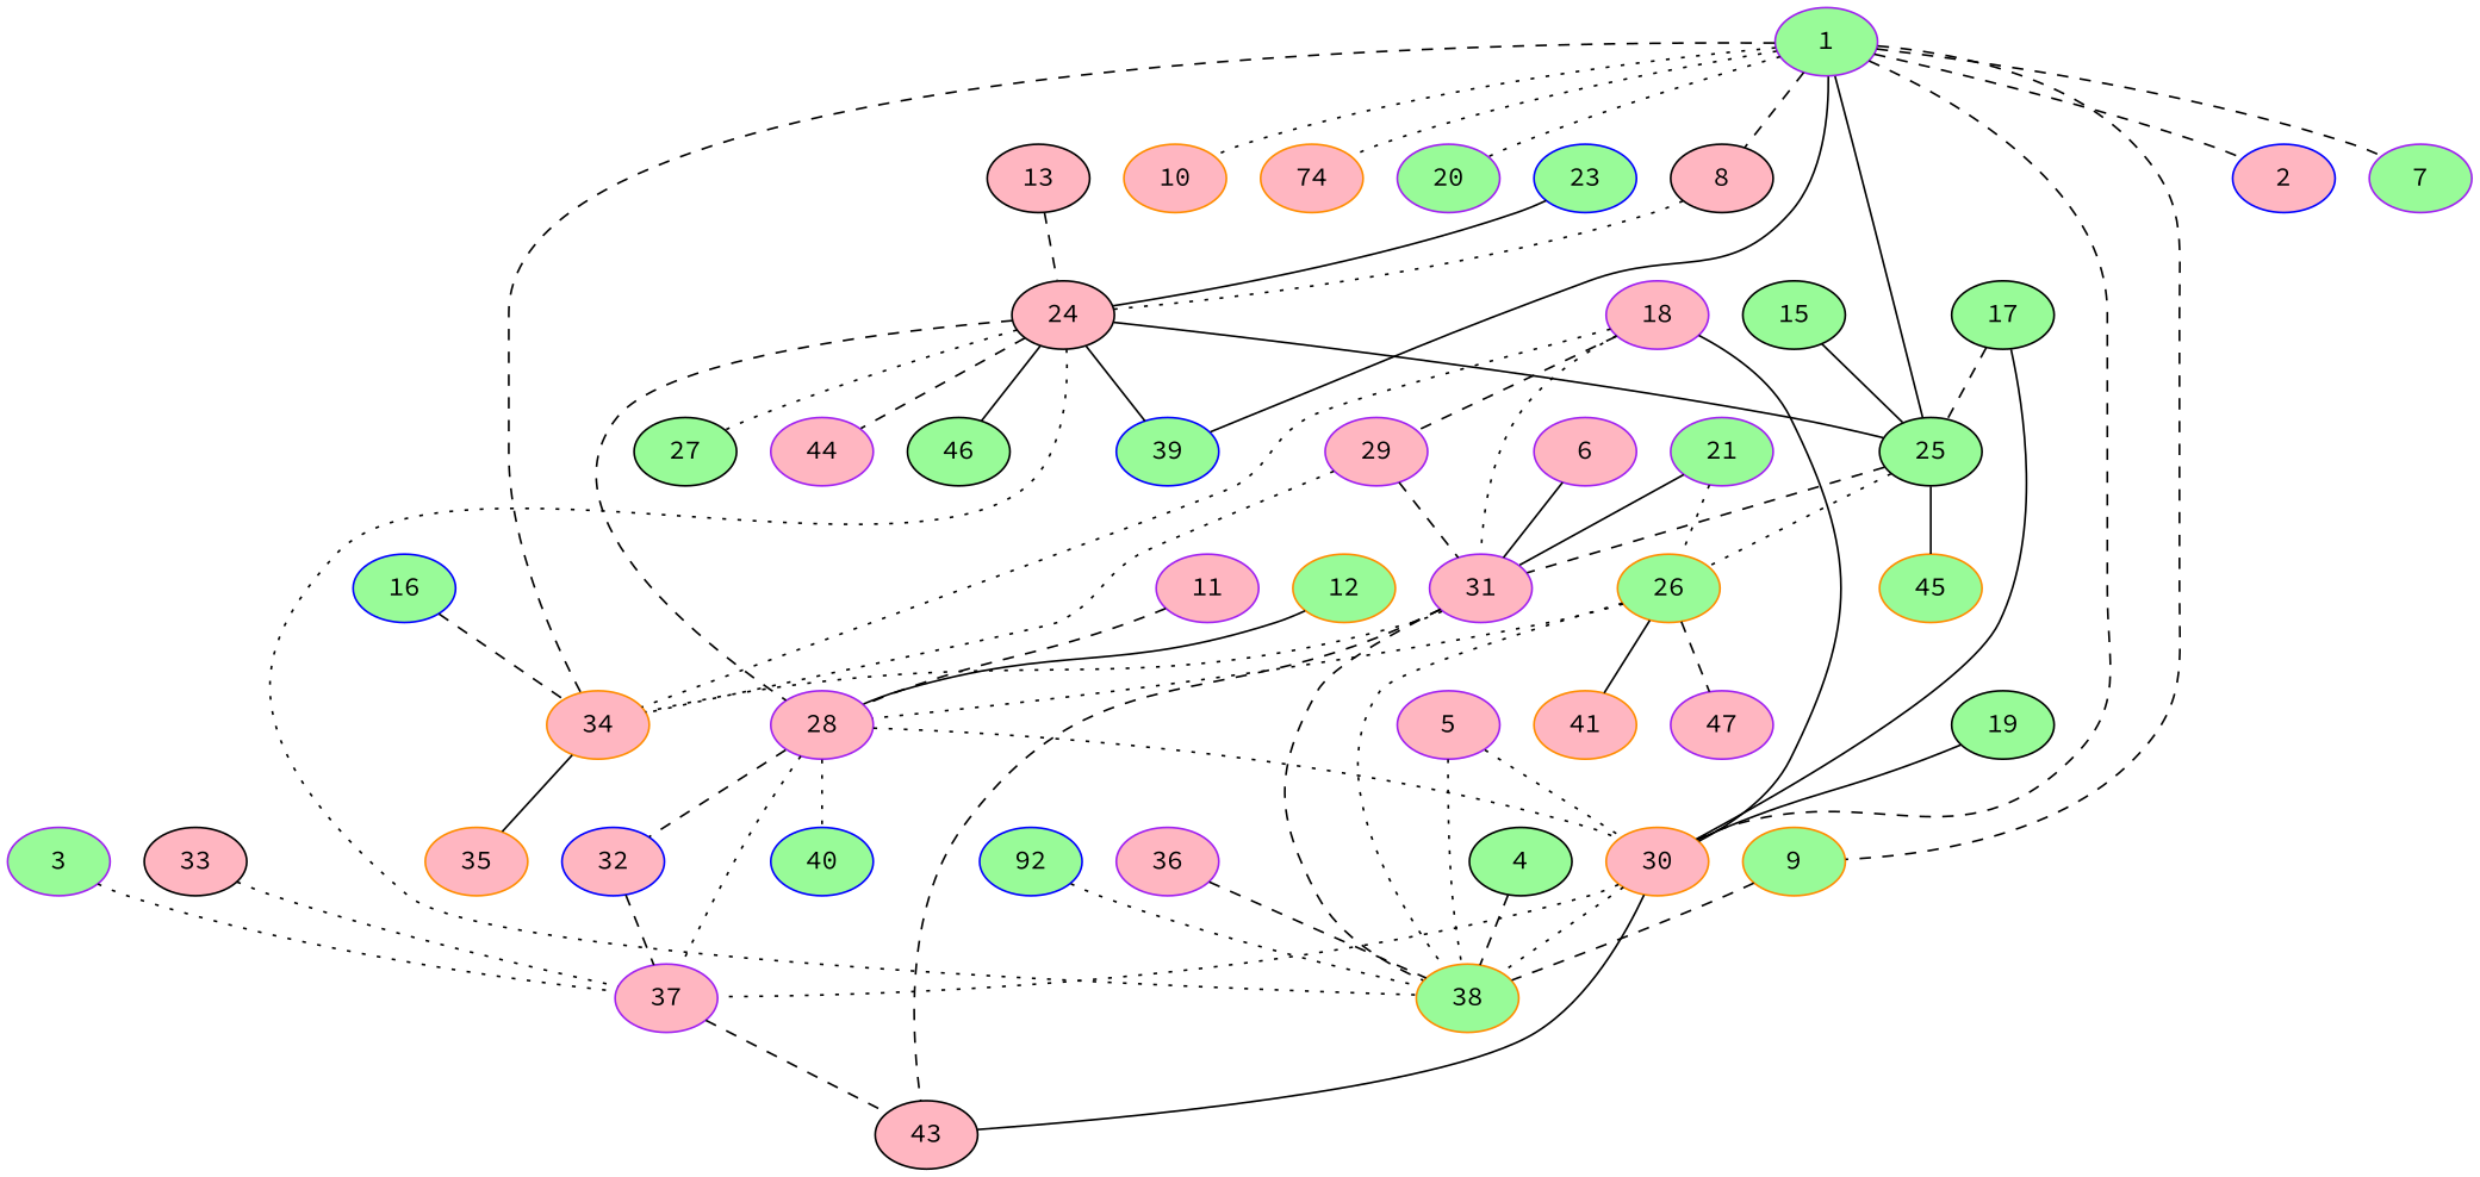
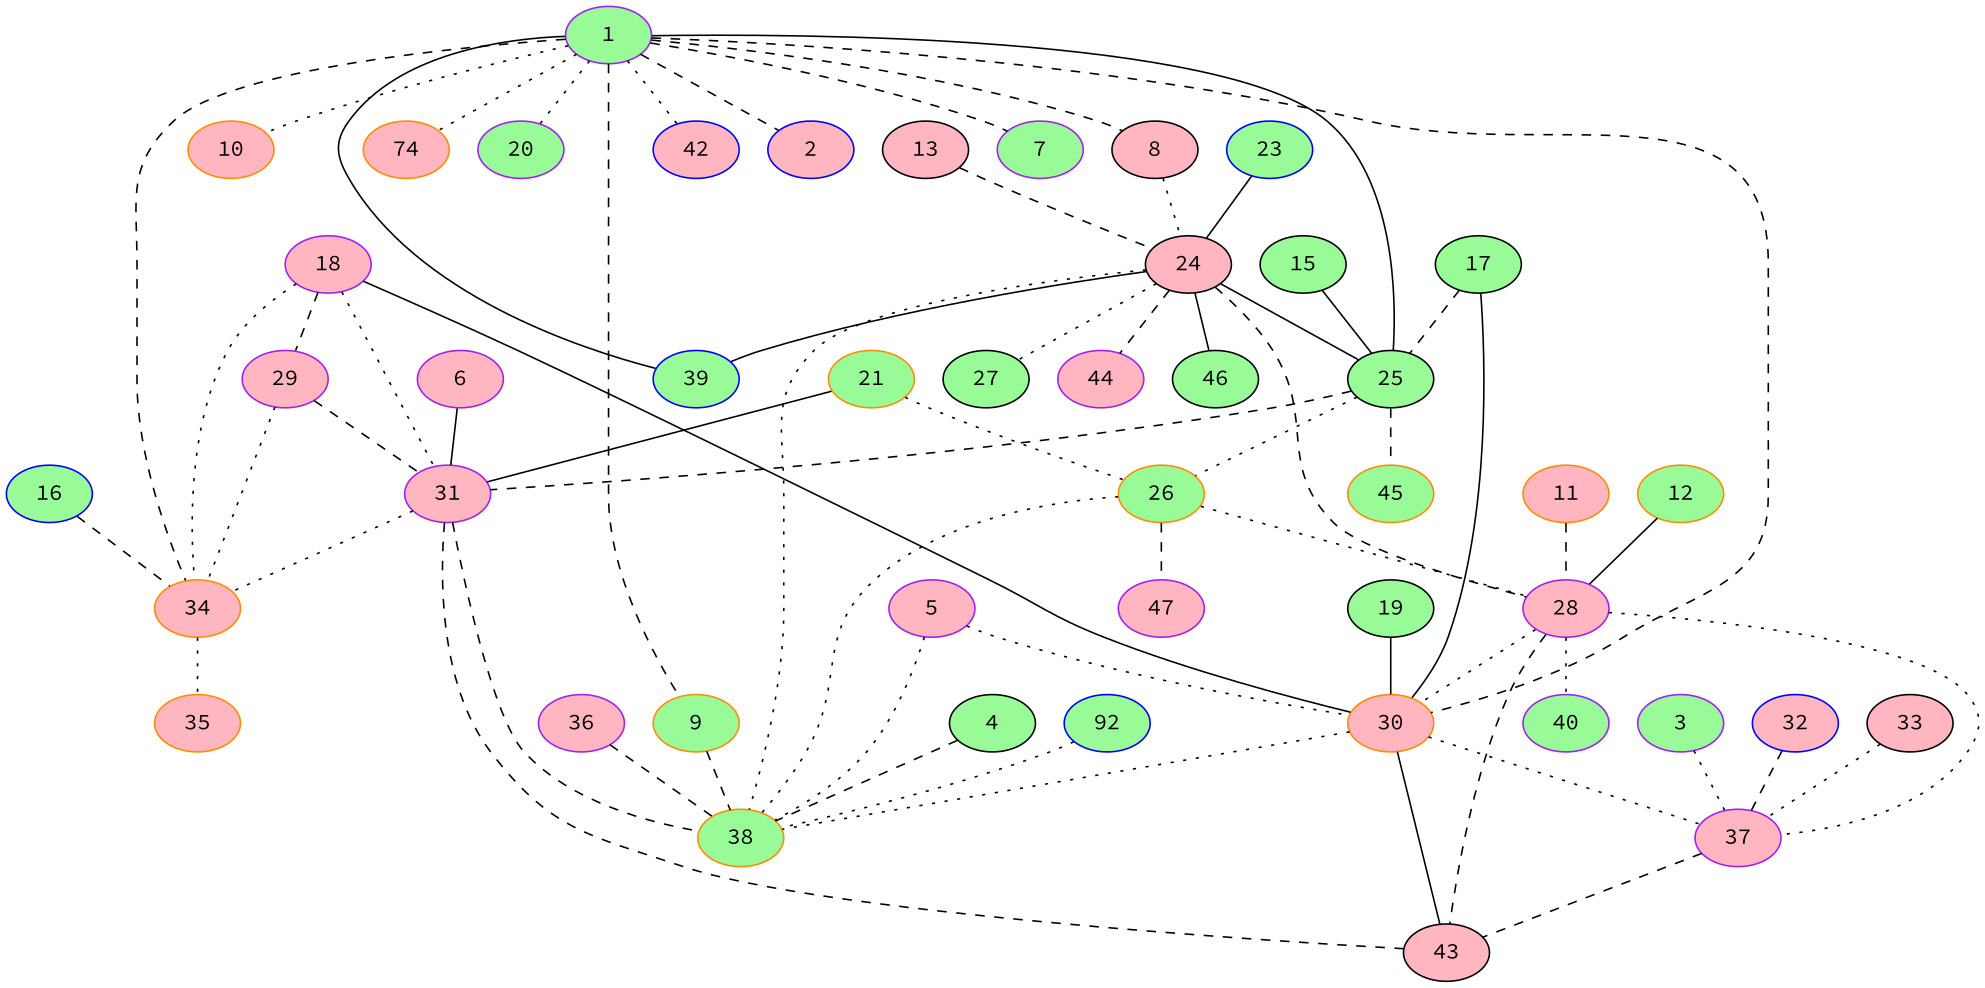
  graph {
    fontname="Source Code Pro"
    node [color=purple fillcolor=lightpink fontname="Source Code Pro" style=filled]
    edge [fontname="Source Code Pro" style=dotted weight=1.0]
    1 [fillcolor=palegreen]
    2 [color=blue]
    7 [fillcolor=palegreen]
    8 [color=black]
    9 [color=darkorange fillcolor=palegreen]
    10 [color=darkorange]
    n7 [color=darkorange label=74]
    20 [fillcolor=palegreen]
    25 [color=black fillcolor=palegreen]
    30 [color=darkorange]
    34 [color=darkorange]
    39 [color=blue fillcolor=palegreen]
+   42 [color=blue]
    24 [color=black]
    38 [color=darkorange fillcolor=palegreen]
    31
    26 [color=darkorange fillcolor=palegreen]
    45 [color=darkorange fillcolor=palegreen]
    37
    43 [color=black]
    35 [color=darkorange]
    3 [fillcolor=palegreen]
    4 [color=black fillcolor=palegreen]
    5
    6
    28
    27 [color=black fillcolor=palegreen]
    44
    46 [color=black fillcolor=palegreen]
-   11
-   40 [color=blue fillcolor=palegreen]
+   11 [color=darkorange]
+   40 [fillcolor=palegreen]
    12 [color=darkorange fillcolor=palegreen]
    13 [color=black]
    15 [color=black fillcolor=palegreen]
    16 [color=blue fillcolor=palegreen]
    17 [color=black fillcolor=palegreen]
    18
    29
    19 [color=black fillcolor=palegreen]
-   21 [fillcolor=palegreen]
-   41 [color=darkorange]
+   21 [color=darkorange fillcolor=palegreen]
    47
    n43 [color=blue fillcolor=palegreen label=92]
    23 [color=blue fillcolor=palegreen]
    32 [color=blue]
    33 [color=black]
    36
    1 -- 2 [style=dashed]
    1 -- 7 [style=dashed]
    1 -- 8 [style=dashed]
    1 -- 9 [style=dashed weight=2.0]
    1 -- 10
    1 -- n7
    1 -- 20 [weight=3.0]
    1 -- 25 [style=solid]
    1 -- 30 [style=dashed weight=2.0]
    1 -- 34 [style=dashed]
    1 -- 39 [style=solid]
+   1 -- 42
    8 -- 24
    9 -- 38 [style=dashed weight=4.0]
    25 -- 31 [style=dashed]
    25 -- 26
-   25 -- 45 [style=solid]
+   25 -- 45 [style=dashed]
    30 -- 38
    30 -- 37
    30 -- 43 [style=solid]
-   34 -- 35 [style=solid]
+   34 -- 35
    24 -- 25 [style=solid weight=3.0]
    24 -- 39 [style=solid]
    24 -- 38
    24 -- 28 [style=dashed weight=2.0]
    24 -- 27
    24 -- 44 [style=dashed]
    24 -- 46 [style=solid]
    31 -- 34
    31 -- 38 [style=dashed]
    31 -- 43 [style=dashed]
    26 -- 38
    26 -- 28
-   26 -- 41 [style=solid]
    26 -- 47 [style=dashed]
    37 -- 43 [style=dashed]
    3 -- 37
    4 -- 38 [style=dashed]
    5 -- 30
    5 -- 38
    6 -- 31 [style=solid]
    28 -- 30
    28 -- 37
-   28 -- 32 [style=dashed]
+   28 -- 43 [style=dashed]
    28 -- 40
    11 -- 28 [style=dashed]
    12 -- 28 [style=solid]
    13 -- 24 [style=dashed]
    15 -- 25 [style=solid]
    16 -- 34 [style=dashed]
    17 -- 25 [style=dashed]
    17 -- 30 [style=solid]
    18 -- 30 [style=solid]
    18 -- 34
    18 -- 31
    18 -- 29 [style=dashed]
    29 -- 34
    29 -- 31 [style=dashed]
    19 -- 30 [style=solid]
    21 -- 31 [style=solid]
    21 -- 26
    n43 -- 38
    23 -- 24 [style=solid]
    32 -- 37 [style=dashed]
    33 -- 37
    36 -- 38 [style=dashed]
  }
